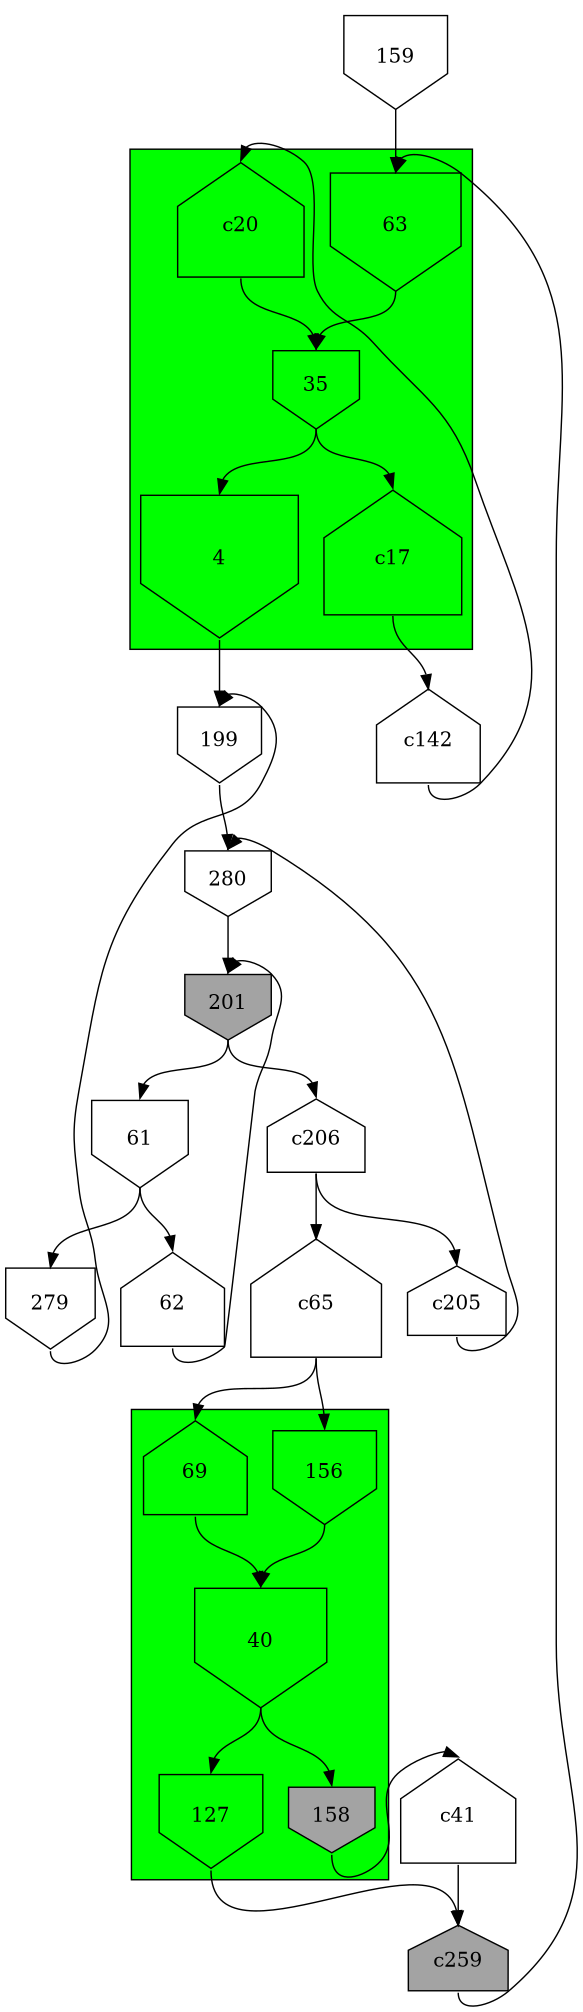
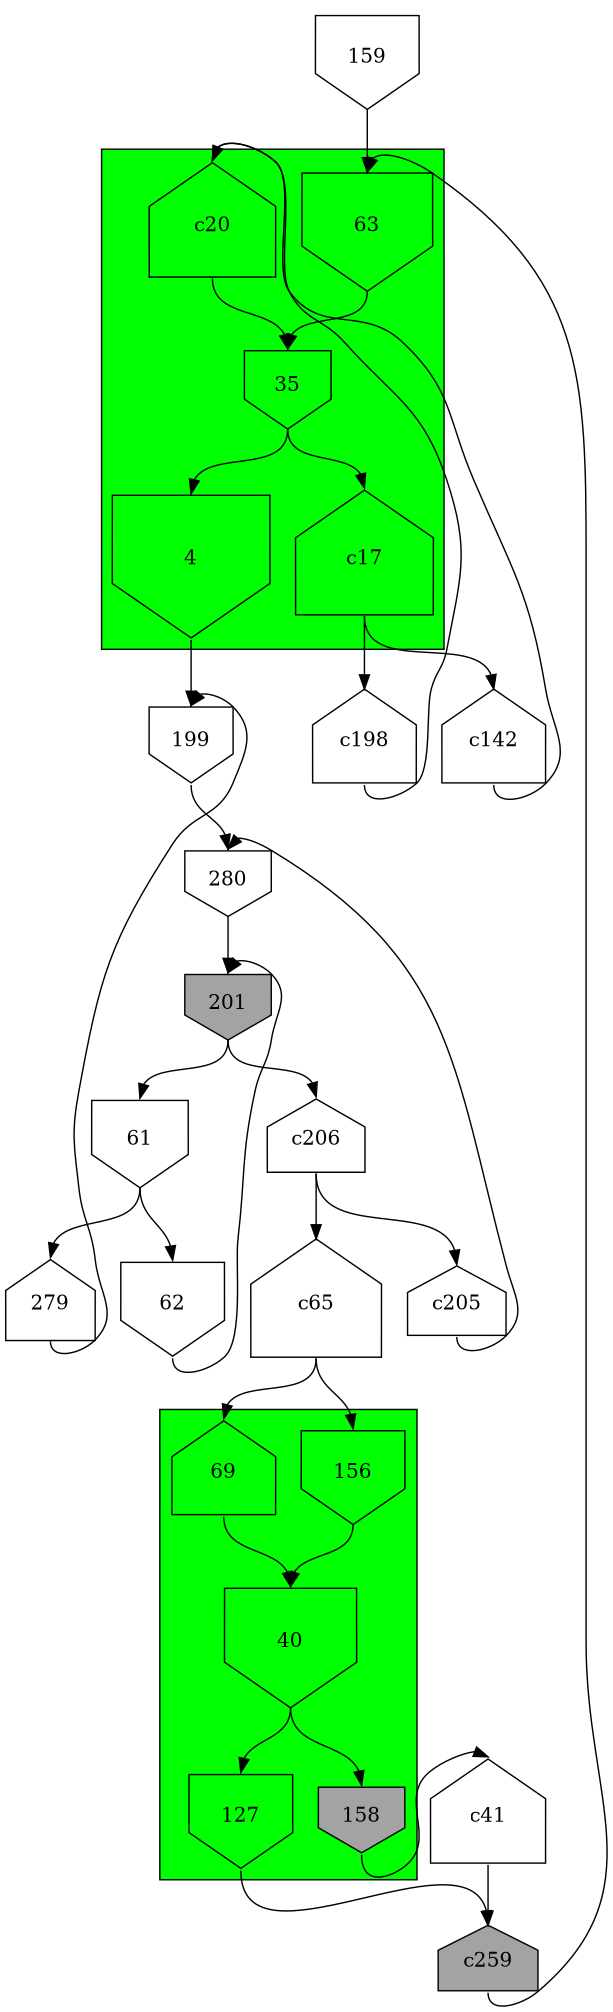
  digraph {
    node [shape=invhouse]
    edge [headport=n tailport=s]
    c20 [height=1.24218 shape=house width=1.24218]
    63 [height=1.27383 width=1.27383]
    35 [height=0.84598 width=0.84598]
    4 [height=1.54023 width=1.54023]
    c17 [height=1.34269 shape=house width=1.34269]
    156 [height=1.01127 width=1.01127]
    69 [height=1.01127 shape=house width=1.01127]
    40 [height=1.29043 width=1.29043]
    127 [height=1.00832 width=1.00832]
    158 [fillcolor=gray64 height=0.707107 style=filled width=0.707107]
    199 [height=0.825145 width=0.825145]
+   c198 [height=1.01127 shape=house width=1.01127]
    c142 [height=1.01127 shape=house width=1.01127]
    c259 [fillcolor=gray64 height=0.707107 shape=house style=filled width=0.707107]
    c41 [height=1.12477 shape=house width=1.12477]
    n16 [height=0.707107 label=280 width=0.707107]
    159 [height=1.00931 width=1.00931]
    201 [fillcolor=gray64 height=0.707107 style=filled width=0.707107]
    61 [height=0.940971 width=0.940971]
    c206 [height=0.792235 shape=house width=0.792235]
-   62 [height=1.01127 shape=house width=1.01127]
-   279 [height=0.878655 width=0.878655]
+   62 [height=1.01127 width=1.01127]
+   279 [height=0.878655 shape=house width=0.878655]
    c65 [height=1.2771 shape=house width=1.2771]
    n24 [height=0.746305 label=c205 shape=house width=0.746305]
    subgraph cluster_1 {
      fillcolor=green
      style=filled
      c20
      63
      35
      4
      c17
    }
    subgraph cluster_2 {
      fillcolor=green
      style=filled
      156
      69
      40
      127
      158
    }
    c20 -> 35
    63 -> 35
    35 -> 4
    35 -> c17
    4 -> 199
+   c17 -> c198
    c17 -> c142
    156 -> 40
    69 -> 40
    40 -> 127
    40 -> 158
    127 -> c259
    158 -> c41
    199 -> n16
+   c198 -> c20
    c142 -> c20
    c259 -> 63
    c41 -> c259
    n16 -> 201
    159 -> 63
    201 -> 61
    201 -> c206
    61 -> 62
    61 -> 279
    c206 -> c65
    c206 -> n24
    62 -> 201
    279 -> 199
    c65 -> 156
    c65 -> 69
    n24 -> n16
  }
